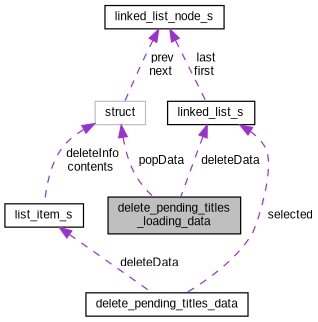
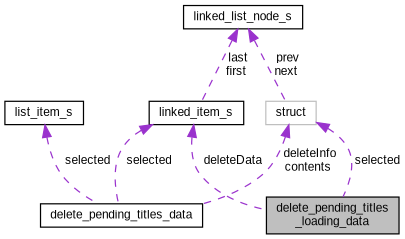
  digraph {
    fontname="Liberation Sans"
    node [color=black fillcolor=white fontname="Liberation Sans" fontsize=10 shape=record style=filled]
    edge [color=darkorchid3 dir=back fontname="Liberation Sans" fontsize=10 labelfontname=Helvetica labelfontsize=10 style=dashed]
    n1 [fillcolor=grey75 fontcolor=black height=0.2 label="delete_pending_titles\l_loading_data" width=0.4]
    n2 [color=grey75 height=0.2 label=struct width=0.4]
    n3 [height=0.2 label=delete_pending_titles_data width=0.4]
    n4 [height=0.2 label=linked_list_node_s width=0.4]
-   n5 [height=0.2 label=linked_list_s width=0.4]
+   n5 [height=0.2 label=linked_item_s width=0.4]
    n6 [height=0.2 label=list_item_s width=0.4]
-   n2 -> n1 [label=" popData"]
-   n2 -> n6 [label=" deleteInfo\ncontents"]
+   n2 -> n1 [label=" selected"]
+   n2 -> n3 [label=" deleteInfo\ncontents"]
    n4 -> n2 [label=" prev\nnext"]
    n4 -> n5 [label=" last\nfirst"]
    n5 -> n1 [label=" deleteData"]
    n5 -> n3 [label=" selected"]
-   n6 -> n3 [label=" deleteData"]
+   n6 -> n3 [label=" selected"]
  }
